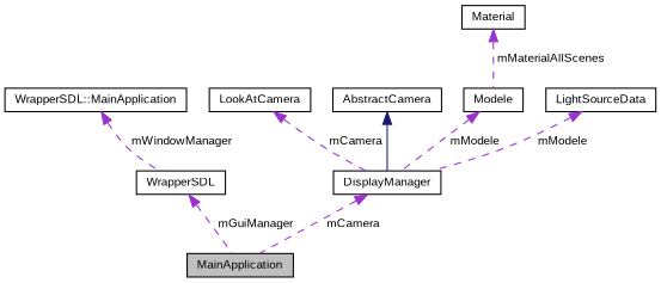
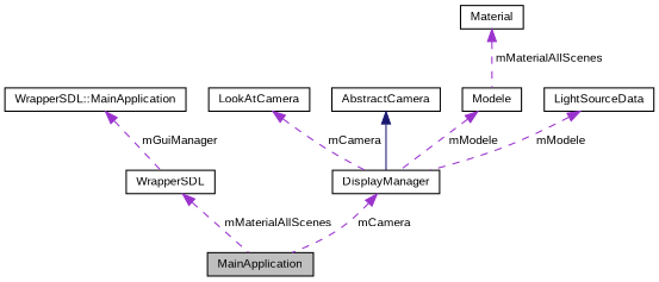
  digraph {
    fontname="Liberation Sans"
    node [color=black fillcolor=white fontname="Liberation Sans" fontsize=10 shape=record style=filled]
    edge [color=darkorchid3 dir=back fontname="Liberation Sans" fontsize=10 labelfontname=Helvetica labelfontsize=10 style=dashed]
    n1 [fillcolor=grey75 fontcolor=black height=0.2 label=MainApplication width=0.4]
    n2 [height=0.2 label=WrapperSDL width=0.4]
    n3 [height=0.2 label="WrapperSDL::MainApplication" width=0.4]
    n4 [height=0.2 label=DisplayManager width=0.4]
    n5 [height=0.2 label=LookAtCamera width=0.4]
    n6 [height=0.2 label=AbstractCamera width=0.4]
    n7 [height=0.2 label=Modele width=0.4]
    n8 [height=0.2 label=Material width=0.4]
    n9 [height=0.2 label=LightSourceData width=0.4]
-   n2 -> n1 [label=" mGuiManager"]
-   n3 -> n2 [label=" mWindowManager"]
+   n2 -> n1 [label=" mMaterialAllScenes"]
+   n3 -> n2 [label=" mGuiManager"]
    n4 -> n1 [label=" mCamera"]
    n5 -> n4 [label=" mCamera"]
    n6 -> n4 [color=midnightblue style=solid]
    n7 -> n4 [label=" mModele"]
    n8 -> n7 [label=" mMaterialAllScenes"]
    n9 -> n4 [label=" mModele"]
  }
